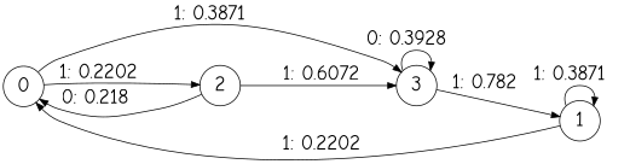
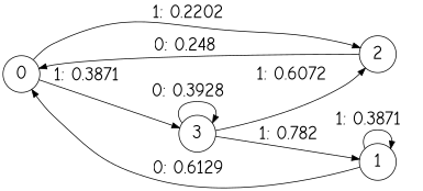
  digraph {
    fontname="Comic Neue"
    rankdir=LR
    node [fontname="Comic Neue" fontsize=24 shape=circle]
    edge [fontname="Comic Neue" fontsize=24]
    0
    3
    2
    1
    0 -> 3 [label="1: 0.3871   "]
    0 -> 2 [label="1: 0.2202   "]
    3 -> 3 [label="0: 0.3928   "]
-   2 -> 3 [label="1: 0.6072   "]
+   3 -> 2 [label="1: 0.6072   "]
    3 -> 1 [label="1: 0.782    "]
-   2 -> 0 [label="0: 0.218    "]
-   1 -> 0 [label="1: 0.2202   "]
+   2 -> 0 [label="0: 0.248    "]
+   1 -> 0 [label="0: 0.6129   "]
    1 -> 1 [label="1: 0.3871   "]
  }
